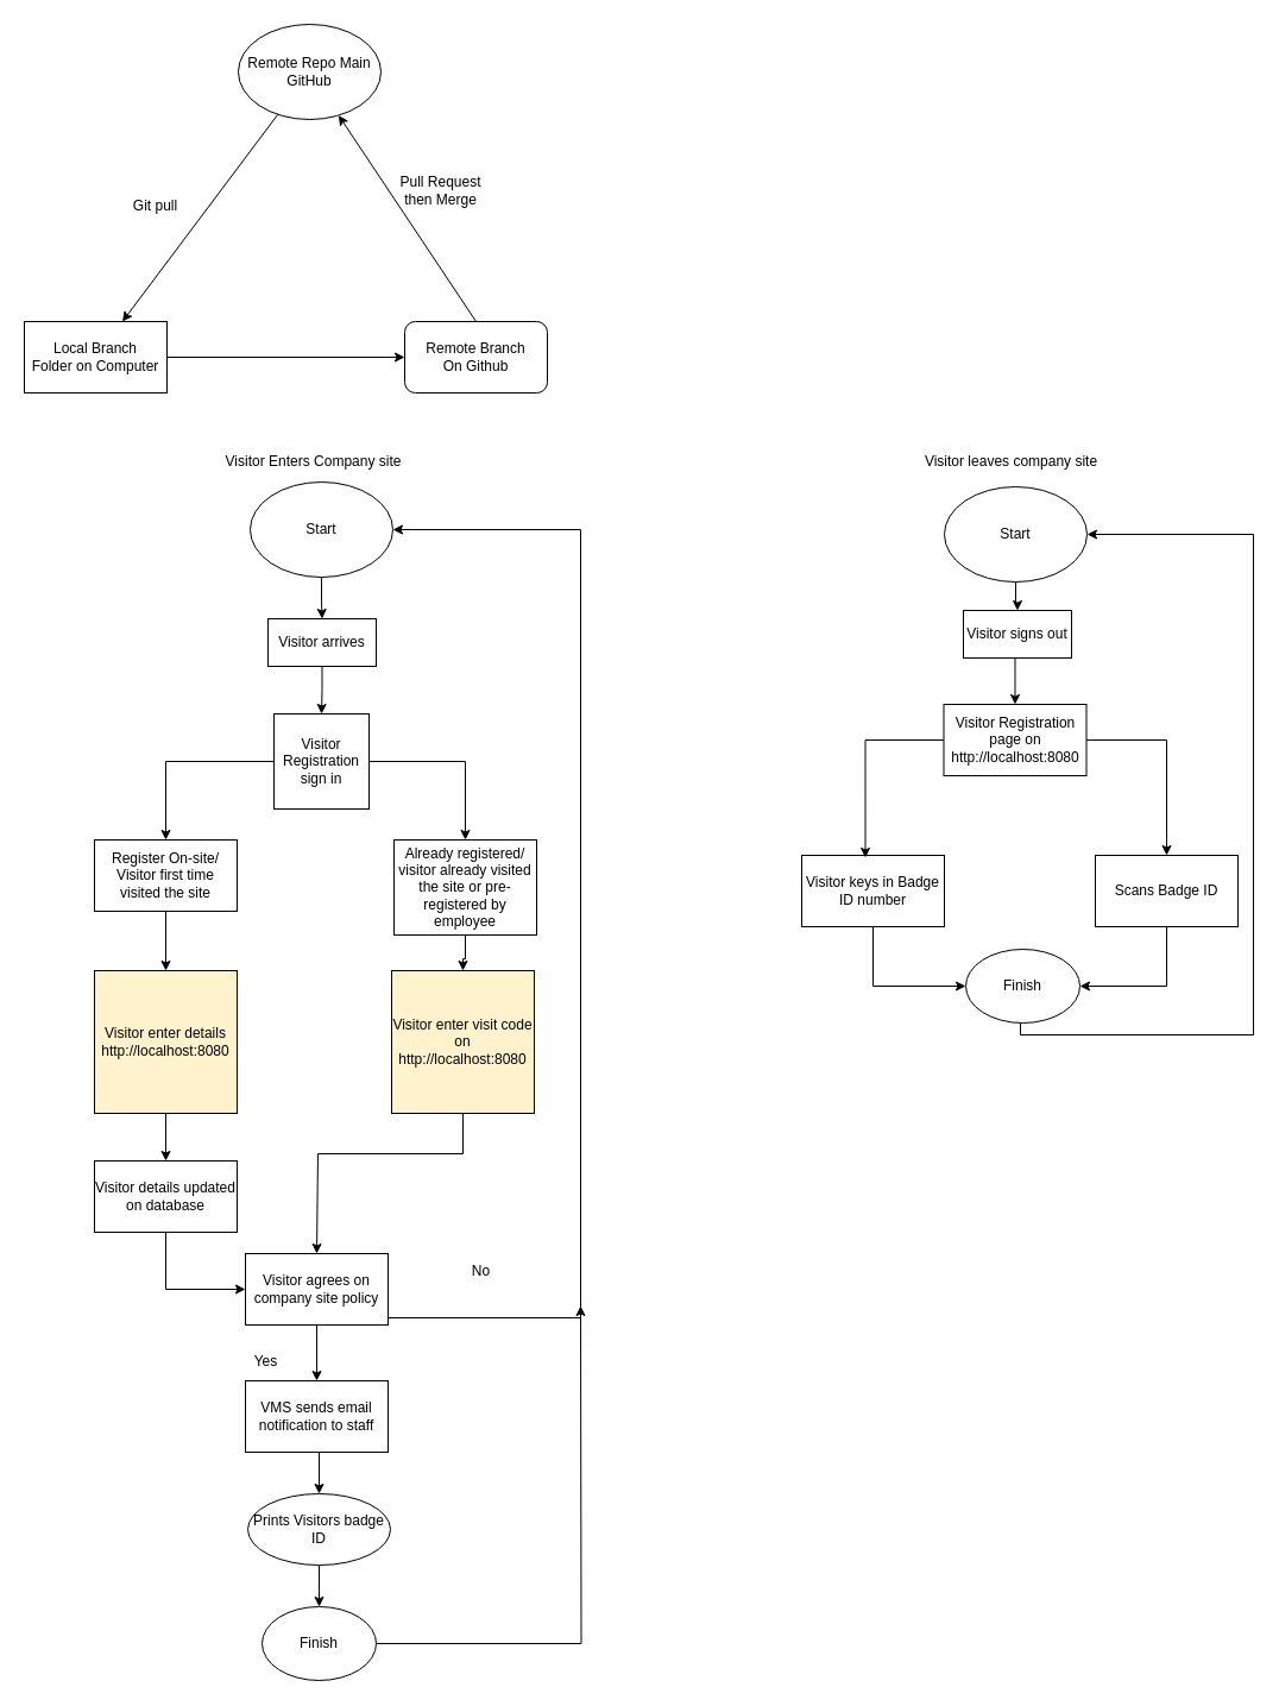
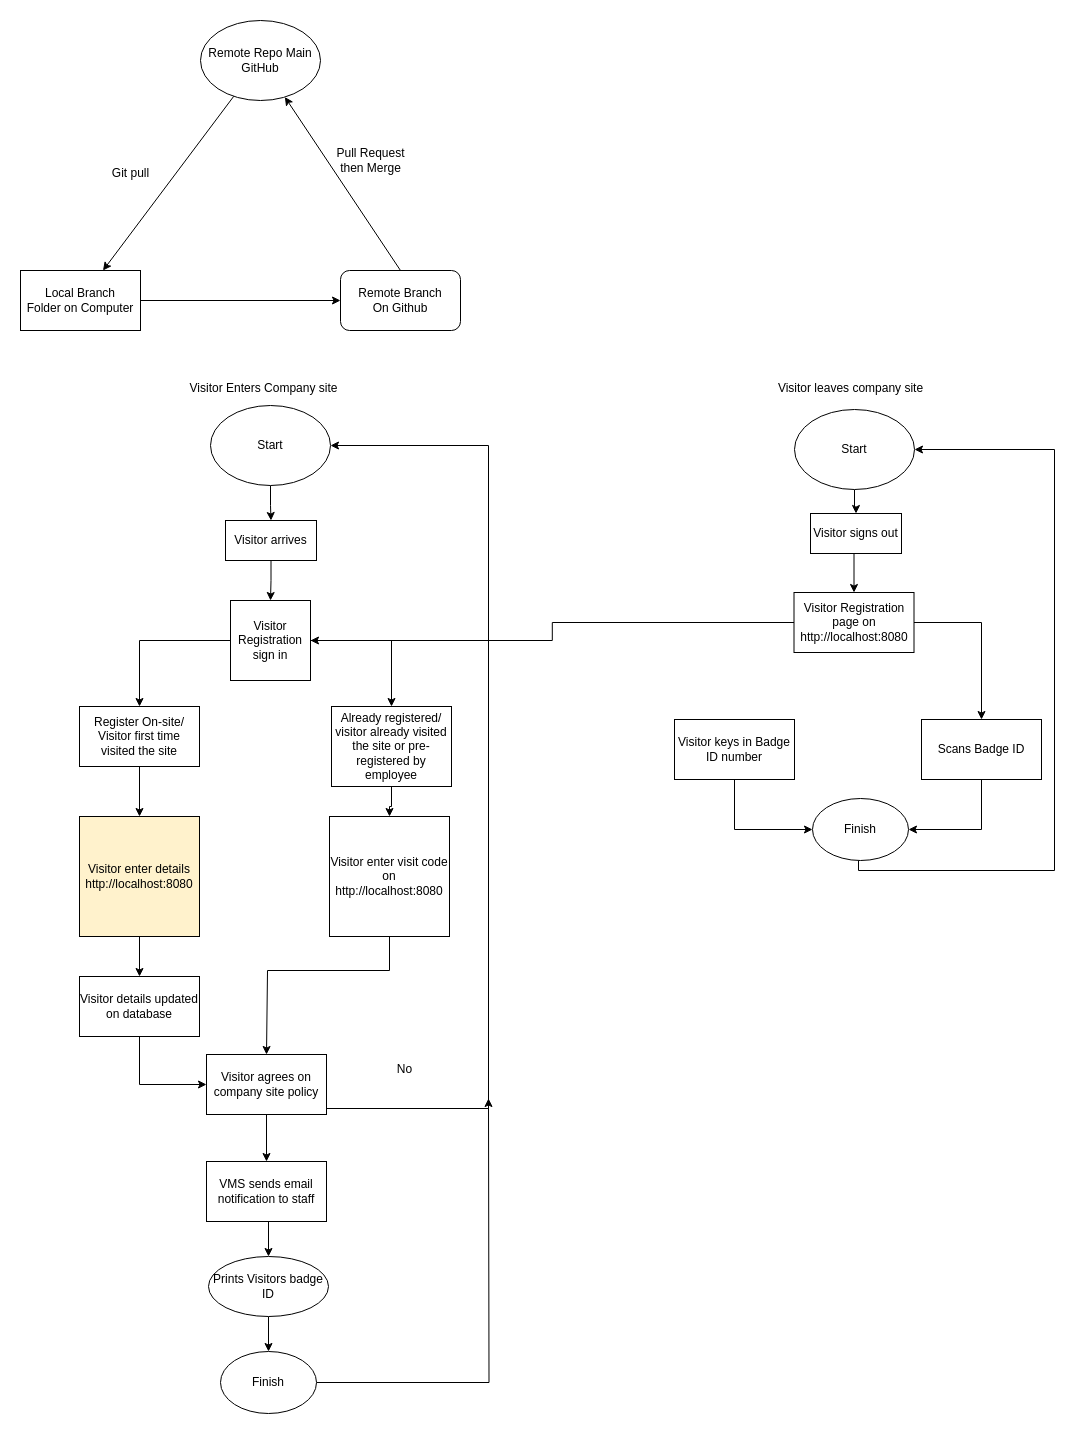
  <mxCell id="0" />
  <mxCell id="1" parent="0" />
  <mxCell id="2" value="&lt;div&gt;Remote Repo Main&lt;/div&gt;&lt;div&gt;GitHub&lt;br&gt;&lt;/div&gt;" style="ellipse;whiteSpace=wrap;html=1;" parent="1" vertex="1"><mxGeometry x="200" y="20" width="120" height="80" as="geometry" /></mxCell>
  <mxCell id="3" value="&lt;div&gt;Local Branch&lt;/div&gt;&lt;div&gt;Folder on Computer &lt;br&gt;&lt;/div&gt;" style="rounded=0;whiteSpace=wrap;html=1;" parent="1" vertex="1"><mxGeometry x="20" y="270" width="120" height="60" as="geometry" /></mxCell>
  <mxCell id="4" value="&lt;div&gt;Remote Branch&lt;/div&gt;&lt;div&gt;On Github&lt;br&gt;&lt;/div&gt;" style="rounded=1;whiteSpace=wrap;html=1;" parent="1" vertex="1"><mxGeometry x="340" y="270" width="120" height="60" as="geometry" /></mxCell>
  <mxCell id="5" value="" style="endArrow=classic;html=1;rounded=0;entryX=0;entryY=0.5;entryDx=0;entryDy=0;exitX=1;exitY=0.5;exitDx=0;exitDy=0;" parent="1" source="3" target="4" edge="1"><mxGeometry width="50" height="50" relative="1" as="geometry"><mxPoint x="160" y="330" as="sourcePoint" /><mxPoint x="210" y="280" as="targetPoint" /></mxGeometry></mxCell>
  <mxCell id="6" value="" style="endArrow=classic;html=1;rounded=0;exitX=0.5;exitY=0;exitDx=0;exitDy=0;" parent="1" source="4" target="2" edge="1"><mxGeometry width="50" height="50" relative="1" as="geometry"><mxPoint x="330" y="180" as="sourcePoint" /><mxPoint x="380" y="130" as="targetPoint" /></mxGeometry></mxCell>
  <mxCell id="7" value="&lt;div&gt;Pull Request&lt;/div&gt;&lt;div&gt;then Merge&lt;br&gt;&lt;/div&gt;" style="text;html=1;align=center;verticalAlign=middle;resizable=0;points=[];autosize=1;strokeColor=none;fillColor=none;" parent="1" vertex="1"><mxGeometry x="325" y="140" width="90" height="40" as="geometry" /></mxCell>
  <mxCell id="8" value="" style="endArrow=classic;html=1;rounded=0;" parent="1" source="2" target="3" edge="1"><mxGeometry width="50" height="50" relative="1" as="geometry"><mxPoint x="100" y="150" as="sourcePoint" /><mxPoint x="150" y="100" as="targetPoint" /></mxGeometry></mxCell>
  <mxCell id="9" value="&lt;div&gt;Git pull&lt;/div&gt;&lt;div&gt;&lt;br&gt;&lt;/div&gt;" style="text;html=1;align=center;verticalAlign=middle;resizable=0;points=[];autosize=1;strokeColor=none;fillColor=none;" parent="1" vertex="1"><mxGeometry x="100" y="160" width="60" height="40" as="geometry" /></mxCell>
  <mxCell id="10" style="edgeStyle=orthogonalEdgeStyle;rounded=0;orthogonalLoop=1;jettySize=auto;html=1;" parent="1" source="12" target="19" edge="1"><mxGeometry relative="1" as="geometry" /></mxCell>
  <mxCell id="11" style="edgeStyle=orthogonalEdgeStyle;rounded=0;orthogonalLoop=1;jettySize=auto;html=1;" parent="1" source="12" target="17" edge="1"><mxGeometry relative="1" as="geometry" /></mxCell>
  <mxCell id="12" value="Visitor Registration sign in" style="whiteSpace=wrap;html=1;aspect=fixed;" parent="1" vertex="1"><mxGeometry x="230" y="600" width="80" height="80" as="geometry" /></mxCell>
  <mxCell id="13" style="edgeStyle=orthogonalEdgeStyle;rounded=0;orthogonalLoop=1;jettySize=auto;html=1;entryX=0.5;entryY=0;entryDx=0;entryDy=0;exitX=0.5;exitY=1;exitDx=0;exitDy=0;" parent="1" source="49" target="12" edge="1"><mxGeometry relative="1" as="geometry" /></mxCell>
  <mxCell id="14" style="edgeStyle=orthogonalEdgeStyle;rounded=0;orthogonalLoop=1;jettySize=auto;html=1;entryX=0.5;entryY=0;entryDx=0;entryDy=0;" parent="1" source="15" target="49" edge="1"><mxGeometry relative="1" as="geometry" /></mxCell>
  <mxCell id="15" value="&lt;div&gt;Start&lt;/div&gt;" style="ellipse;whiteSpace=wrap;html=1;" parent="1" vertex="1"><mxGeometry x="210" y="405" width="120" height="80" as="geometry" /></mxCell>
  <mxCell id="16" style="edgeStyle=orthogonalEdgeStyle;rounded=0;orthogonalLoop=1;jettySize=auto;html=1;entryX=0.5;entryY=0;entryDx=0;entryDy=0;" parent="1" source="17" target="21" edge="1"><mxGeometry relative="1" as="geometry" /></mxCell>
  <mxCell id="17" value="Register On-site/ Visitor first time visited the site" style="rounded=0;whiteSpace=wrap;html=1;" parent="1" vertex="1"><mxGeometry x="79" y="706" width="120" height="60" as="geometry" /></mxCell>
  <mxCell id="18" style="edgeStyle=orthogonalEdgeStyle;rounded=0;orthogonalLoop=1;jettySize=auto;html=1;entryX=0.5;entryY=0;entryDx=0;entryDy=0;" parent="1" source="19" target="25" edge="1"><mxGeometry relative="1" as="geometry" /></mxCell>
  <mxCell id="19" value="Already registered/ visitor already visited the site or pre-registered by employee" style="rounded=0;whiteSpace=wrap;html=1;" parent="1" vertex="1"><mxGeometry x="331" y="706" width="120" height="80" as="geometry" /></mxCell>
  <mxCell id="20" style="edgeStyle=orthogonalEdgeStyle;rounded=0;orthogonalLoop=1;jettySize=auto;html=1;entryX=0.5;entryY=0;entryDx=0;entryDy=0;" parent="1" source="21" target="23" edge="1"><mxGeometry relative="1" as="geometry" /></mxCell>
  <mxCell id="21" value="&lt;div&gt;Visitor enter details&lt;/div&gt;&lt;div&gt;http://localhost:8080&lt;/div&gt;" style="whiteSpace=wrap;html=1;aspect=fixed;fillColor=#fff2cc;" parent="1" vertex="1"><mxGeometry x="79" y="816" width="120" height="120" as="geometry" /></mxCell>
  <mxCell id="22" style="edgeStyle=orthogonalEdgeStyle;rounded=0;orthogonalLoop=1;jettySize=auto;html=1;entryX=0;entryY=0.5;entryDx=0;entryDy=0;exitX=0.5;exitY=1;exitDx=0;exitDy=0;" parent="1" source="23" target="28" edge="1"><mxGeometry relative="1" as="geometry" /></mxCell>
  <mxCell id="23" value="Visitor details updated on database" style="rounded=0;whiteSpace=wrap;html=1;" parent="1" vertex="1"><mxGeometry x="79" y="976" width="120" height="60" as="geometry" /></mxCell>
  <mxCell id="24" style="edgeStyle=orthogonalEdgeStyle;rounded=0;orthogonalLoop=1;jettySize=auto;html=1;entryX=0.5;entryY=0;entryDx=0;entryDy=0;" parent="1" source="25" target="28" edge="1"><mxGeometry relative="1" as="geometry"><Array as="points"><mxPoint x="389" y="970" /><mxPoint x="267" y="970" /></Array></mxGeometry></mxCell>
- <mxCell id="25" value="&lt;div&gt;Visitor enter visit code on&lt;br&gt;&lt;/div&gt;&lt;div&gt;http://localhost:8080&lt;/div&gt;" style="whiteSpace=wrap;html=1;aspect=fixed;fillColor=#fff2cc;" parent="1" vertex="1"><mxGeometry x="329" y="816" width="120" height="120" as="geometry" /></mxCell>
+ <mxCell id="25" value="&lt;div&gt;Visitor enter visit code on&lt;br&gt;&lt;/div&gt;&lt;div&gt;http://localhost:8080&lt;/div&gt;" style="whiteSpace=wrap;html=1;aspect=fixed;" parent="1" vertex="1"><mxGeometry x="329" y="816" width="120" height="120" as="geometry" /></mxCell>
  <mxCell id="26" style="edgeStyle=orthogonalEdgeStyle;rounded=0;orthogonalLoop=1;jettySize=auto;html=1;entryX=0.5;entryY=0;entryDx=0;entryDy=0;exitX=0.5;exitY=1;exitDx=0;exitDy=0;" parent="1" source="48" target="31" edge="1"><mxGeometry relative="1" as="geometry" /></mxCell>
  <mxCell id="27" style="edgeStyle=orthogonalEdgeStyle;rounded=0;orthogonalLoop=1;jettySize=auto;html=1;" parent="1" source="28" target="48" edge="1"><mxGeometry relative="1" as="geometry" /></mxCell>
  <mxCell id="28" value="Visitor agrees on company site policy" style="rounded=0;whiteSpace=wrap;html=1;" parent="1" vertex="1"><mxGeometry x="206" y="1054" width="120" height="60" as="geometry" /></mxCell>
  <mxCell id="29" style="edgeStyle=orthogonalEdgeStyle;rounded=0;orthogonalLoop=1;jettySize=auto;html=1;entryX=1;entryY=0.5;entryDx=0;entryDy=0;exitX=1;exitY=0.5;exitDx=0;exitDy=0;" parent="1" source="28" target="15" edge="1"><mxGeometry relative="1" as="geometry"><mxPoint x="342" y="1255" as="sourcePoint" /><Array as="points"><mxPoint x="488" y="1108" /><mxPoint x="488" y="445" /></Array></mxGeometry></mxCell>
  <mxCell id="30" style="edgeStyle=orthogonalEdgeStyle;rounded=0;orthogonalLoop=1;jettySize=auto;html=1;entryX=0.5;entryY=0;entryDx=0;entryDy=0;" parent="1" source="31" target="42" edge="1"><mxGeometry relative="1" as="geometry" /></mxCell>
  <mxCell id="31" value="Prints Visitors badge ID" style="ellipse;whiteSpace=wrap;html=1;" parent="1" vertex="1"><mxGeometry x="208" y="1256" width="120" height="60" as="geometry" /></mxCell>
  <mxCell id="32" value="No" style="text;html=1;align=center;verticalAlign=middle;resizable=0;points=[];autosize=1;strokeColor=none;fillColor=none;" parent="1" vertex="1"><mxGeometry x="387" y="1056" width="33" height="26" as="geometry" /></mxCell>
- <mxCell id="33" value="Yes" style="text;html=1;align=center;verticalAlign=middle;resizable=0;points=[];autosize=1;strokeColor=none;fillColor=none;" parent="1" vertex="1"><mxGeometry x="204" y="1132" width="38" height="26" as="geometry" /></mxCell>
  <mxCell id="34" style="edgeStyle=orthogonalEdgeStyle;rounded=0;orthogonalLoop=1;jettySize=auto;html=1;entryX=0.5;entryY=0;entryDx=0;entryDy=0;exitX=0.5;exitY=1;exitDx=0;exitDy=0;" parent="1" source="50" target="47" edge="1"><mxGeometry relative="1" as="geometry" /></mxCell>
  <mxCell id="35" style="edgeStyle=orthogonalEdgeStyle;rounded=0;orthogonalLoop=1;jettySize=auto;html=1;" parent="1" source="36" target="50" edge="1"><mxGeometry relative="1" as="geometry" /></mxCell>
  <mxCell id="36" value="&lt;div&gt;Start&lt;/div&gt;" style="ellipse;whiteSpace=wrap;html=1;" parent="1" vertex="1"><mxGeometry x="794" y="409" width="120" height="80" as="geometry" /></mxCell>
  <mxCell id="37" style="edgeStyle=orthogonalEdgeStyle;rounded=0;orthogonalLoop=1;jettySize=auto;html=1;entryX=0;entryY=0.5;entryDx=0;entryDy=0;exitX=0.5;exitY=1;exitDx=0;exitDy=0;" parent="1" source="38" target="44" edge="1"><mxGeometry relative="1" as="geometry" /></mxCell>
  <mxCell id="38" value="Visitor keys in Badge ID number" style="rounded=0;whiteSpace=wrap;html=1;" parent="1" vertex="1"><mxGeometry x="674" y="719" width="120" height="60" as="geometry" /></mxCell>
  <mxCell id="39" style="edgeStyle=orthogonalEdgeStyle;rounded=0;orthogonalLoop=1;jettySize=auto;html=1;entryX=1;entryY=0.5;entryDx=0;entryDy=0;exitX=0.5;exitY=1;exitDx=0;exitDy=0;" parent="1" source="40" target="44" edge="1"><mxGeometry relative="1" as="geometry" /></mxCell>
  <mxCell id="40" value="Scans Badge ID" style="rounded=0;whiteSpace=wrap;html=1;" parent="1" vertex="1"><mxGeometry x="921" y="719" width="120" height="60" as="geometry" /></mxCell>
  <mxCell id="41" style="edgeStyle=orthogonalEdgeStyle;rounded=0;orthogonalLoop=1;jettySize=auto;html=1;" parent="1" source="42" edge="1"><mxGeometry relative="1" as="geometry"><mxPoint x="488" y="1098" as="targetPoint" /></mxGeometry></mxCell>
  <mxCell id="42" value="Finish" style="ellipse;whiteSpace=wrap;html=1;" parent="1" vertex="1"><mxGeometry x="220" y="1351" width="96" height="62" as="geometry" /></mxCell>
  <mxCell id="43" style="edgeStyle=orthogonalEdgeStyle;rounded=0;orthogonalLoop=1;jettySize=auto;html=1;entryX=1;entryY=0.5;entryDx=0;entryDy=0;" parent="1" source="44" target="36" edge="1"><mxGeometry relative="1" as="geometry"><Array as="points"><mxPoint x="858" y="870" /><mxPoint x="1054" y="870" /><mxPoint x="1054" y="449" /></Array></mxGeometry></mxCell>
  <mxCell id="44" value="Finish" style="ellipse;whiteSpace=wrap;html=1;" parent="1" vertex="1"><mxGeometry x="812" y="798" width="96" height="62" as="geometry" /></mxCell>
- <mxCell id="45" style="edgeStyle=orthogonalEdgeStyle;rounded=0;orthogonalLoop=1;jettySize=auto;html=1;entryX=0.446;entryY=0.033;entryDx=0;entryDy=0;entryPerimeter=0;exitX=0;exitY=0.5;exitDx=0;exitDy=0;" parent="1" source="47" target="38" edge="1"><mxGeometry relative="1" as="geometry" /></mxCell>
+ <mxCell id="45" style="edgeStyle=orthogonalEdgeStyle;rounded=0;orthogonalLoop=1;jettySize=auto;html=1;exitX=0;exitY=0.5;exitDx=0;exitDy=0;" parent="1" source="47" target="12" edge="1"><mxGeometry relative="1" as="geometry" /></mxCell>
  <mxCell id="46" style="edgeStyle=orthogonalEdgeStyle;rounded=0;orthogonalLoop=1;jettySize=auto;html=1;entryX=0.5;entryY=0;entryDx=0;entryDy=0;" parent="1" source="47" target="40" edge="1"><mxGeometry relative="1" as="geometry" /></mxCell>
  <mxCell id="47" value="&lt;div&gt;Visitor Registration page on&lt;/div&gt;&lt;div&gt;http://localhost:8080&lt;br&gt;&lt;/div&gt;" style="rounded=0;whiteSpace=wrap;html=1;" parent="1" vertex="1"><mxGeometry x="793.5" y="592" width="120" height="60" as="geometry" /></mxCell>
  <mxCell id="48" value="VMS sends email notification to staff" style="rounded=0;whiteSpace=wrap;html=1;" parent="1" vertex="1"><mxGeometry x="206" y="1161" width="120" height="60" as="geometry" /></mxCell>
  <mxCell id="49" value="Visitor arrives" style="rounded=0;whiteSpace=wrap;html=1;" parent="1" vertex="1"><mxGeometry x="225" y="520" width="91" height="40" as="geometry" /></mxCell>
  <mxCell id="50" value="Visitor signs out" style="rounded=0;whiteSpace=wrap;html=1;" parent="1" vertex="1"><mxGeometry x="810" y="513" width="91" height="40" as="geometry" /></mxCell>
  <mxCell id="51" value="Visitor Enters Company site" style="text;html=1;strokeColor=none;fillColor=none;align=center;verticalAlign=middle;whiteSpace=wrap;rounded=0;" parent="1" vertex="1"><mxGeometry x="187" y="352" width="153" height="72" as="geometry" /></mxCell>
  <mxCell id="52" value="Visitor leaves company site" style="text;html=1;strokeColor=none;fillColor=none;align=center;verticalAlign=middle;whiteSpace=wrap;rounded=0;" parent="1" vertex="1"><mxGeometry x="774" y="352" width="153" height="72" as="geometry" /></mxCell>
